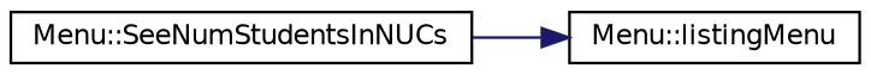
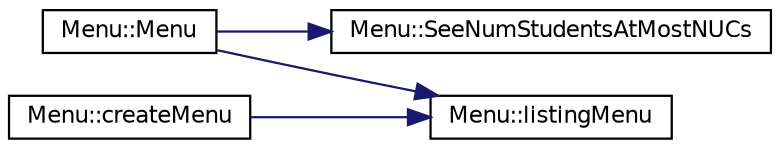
  digraph {
    rankdir=RL
    node [color=black fillcolor=white fontname=Helvetica fontsize=10 shape=record style=filled]
    edge [color=midnightblue dir=back fontname=Helvetica fontsize=10 labelfontname=Helvetica labelfontsize=10 style=solid]
-   n2 [height=0.2 label="Menu::SeeNumStudentsInNUCs" width=0.4]
+   n1 [height=0.2 label="Menu::SeeNumStudentsAtMostNUCs" width=0.4]
+   n2 [height=0.2 label="Menu::Menu" width=0.4]
    n3 [height=0.2 label="Menu::listingMenu" width=0.4]
+   n4 [height=0.2 label="Menu::createMenu" width=0.4]
+   n1 -> n2
    n3 -> n2
+   n3 -> n4
  }
